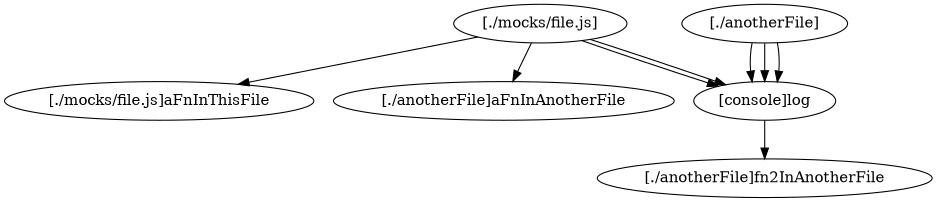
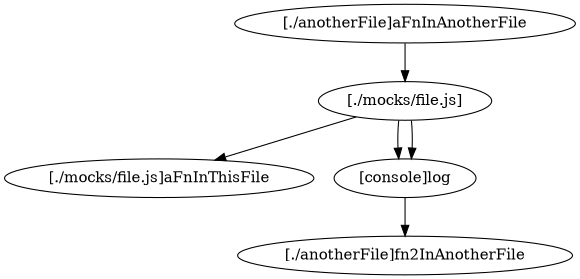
  digraph {
    "[./mocks/file.js]"
    "[./mocks/file.js]aFnInThisFile"
    "[console]log"
    "[./anotherFile]aFnInAnotherFile"
    "[./anotherFile]fn2InAnotherFile"
-   "[./anotherFile]"
    "[./mocks/file.js]" -> "[./mocks/file.js]aFnInThisFile"
    "[./mocks/file.js]" -> "[console]log"
    "[./mocks/file.js]" -> "[console]log"
-   "[./mocks/file.js]" -> "[./anotherFile]aFnInAnotherFile"
+   "[./anotherFile]aFnInAnotherFile" -> "[./mocks/file.js]"
    "[console]log" -> "[./anotherFile]fn2InAnotherFile"
-   "[./anotherFile]" -> "[console]log"
-   "[./anotherFile]" -> "[console]log"
-   "[./anotherFile]" -> "[console]log"
  }
